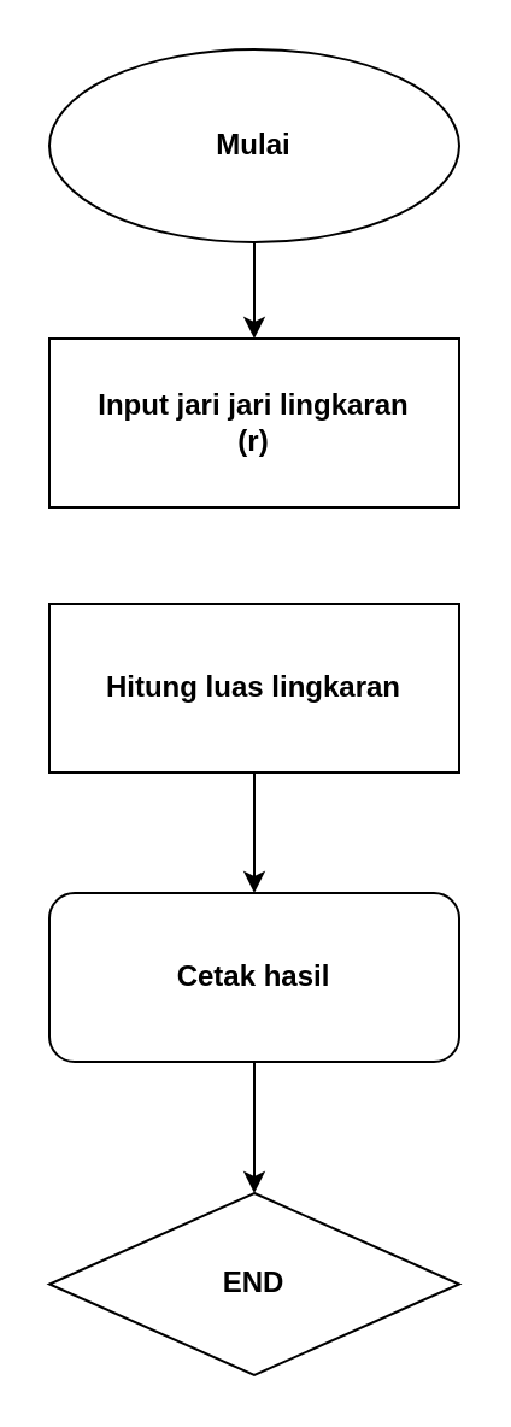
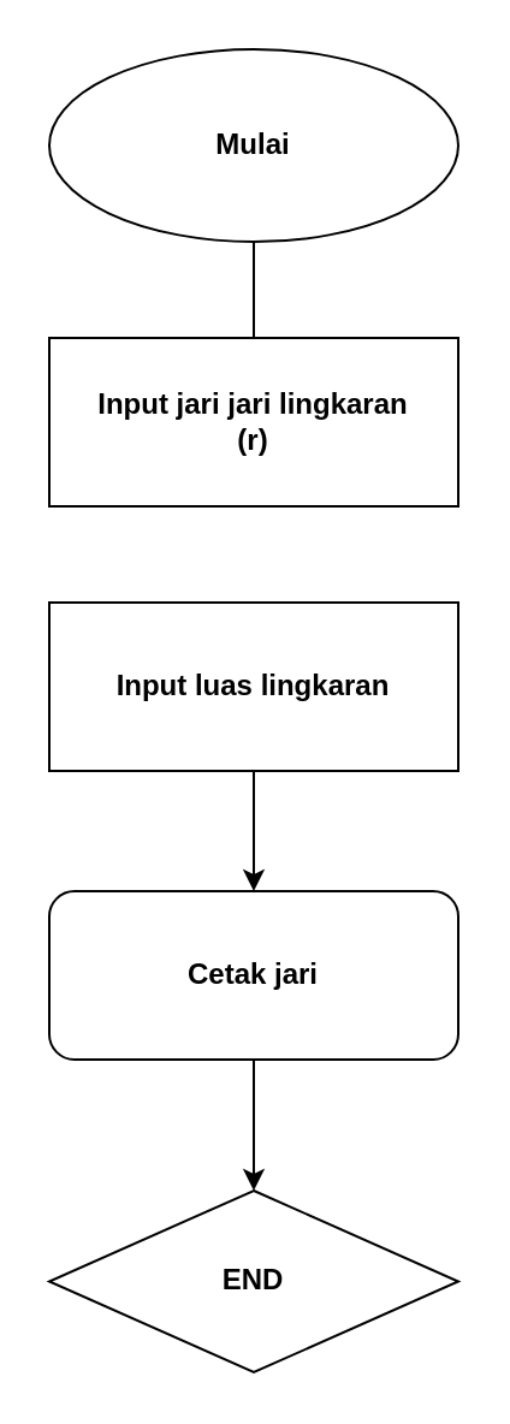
  <mxCell id="0" />
  <mxCell id="1" parent="0" />
  <mxCell id="2" value="&lt;b&gt;Mulai&lt;/b&gt;" style="ellipse;whiteSpace=wrap;html=1;" vertex="1" parent="1"><mxGeometry x="20" y="20" width="170" height="80" as="geometry" /></mxCell>
- <mxCell id="3" value="" style="endArrow=classic;html=1;rounded=0;exitX=0.5;exitY=1;exitDx=0;exitDy=0;entryX=0.5;entryY=0;entryDx=0;entryDy=0;" edge="1" parent="1" source="2" target="4"><mxGeometry width="50" height="50" relative="1" as="geometry"><mxPoint x="90" y="250" as="sourcePoint" /><mxPoint x="105" y="150" as="targetPoint" /></mxGeometry></mxCell>
+ <mxCell id="3" value="" style="endArrow=none;html=1;rounded=0;exitX=0.5;exitY=1;exitDx=0;exitDy=0;entryX=0.5;entryY=0;entryDx=0;entryDy=0;" edge="1" parent="1" source="2" target="4"><mxGeometry width="50" height="50" relative="1" as="geometry"><mxPoint x="90" y="250" as="sourcePoint" /><mxPoint x="105" y="150" as="targetPoint" /></mxGeometry></mxCell>
  <mxCell id="4" value="&lt;b&gt;Input jari jari lingkaran&lt;/b&gt;&lt;div&gt;&lt;b&gt;(r)&lt;/b&gt;&lt;/div&gt;" style="rounded=0;whiteSpace=wrap;html=1;" vertex="1" parent="1"><mxGeometry x="20" y="140" width="170" height="70" as="geometry" /></mxCell>
- <mxCell id="5" value="&lt;b&gt;Hitung luas lingkaran&lt;/b&gt;" style="rounded=0;whiteSpace=wrap;html=1;" vertex="1" parent="1"><mxGeometry x="20" y="250" width="170" height="70" as="geometry" /></mxCell>
+ <mxCell id="5" value="&lt;b&gt;Input luas lingkaran&lt;/b&gt;" style="rounded=0;whiteSpace=wrap;html=1;" vertex="1" parent="1"><mxGeometry x="20" y="250" width="170" height="70" as="geometry" /></mxCell>
  <mxCell id="6" value="" style="endArrow=classic;html=1;rounded=0;exitX=0.5;exitY=1;exitDx=0;exitDy=0;" edge="1" parent="1" source="5"><mxGeometry width="50" height="50" relative="1" as="geometry"><mxPoint x="90" y="250" as="sourcePoint" /><mxPoint x="105" y="370" as="targetPoint" /></mxGeometry></mxCell>
- <mxCell id="7" value="&lt;b&gt;Cetak hasil&lt;/b&gt;" style="rounded=1;whiteSpace=wrap;html=1;" vertex="1" parent="1"><mxGeometry x="20" y="370" width="170" height="70" as="geometry" /></mxCell>
+ <mxCell id="7" value="&lt;b&gt;Cetak jari&lt;/b&gt;" style="rounded=1;whiteSpace=wrap;html=1;" vertex="1" parent="1"><mxGeometry x="20" y="370" width="170" height="70" as="geometry" /></mxCell>
  <mxCell id="8" value="" style="endArrow=classic;html=1;rounded=0;exitX=0.5;exitY=1;exitDx=0;exitDy=0;" edge="1" parent="1" source="7" target="9"><mxGeometry width="50" height="50" relative="1" as="geometry"><mxPoint x="70" y="440" as="sourcePoint" /><mxPoint x="105" y="500" as="targetPoint" /></mxGeometry></mxCell>
  <mxCell id="9" value="&lt;b&gt;END&lt;/b&gt;" style="rhombus;whiteSpace=wrap;html=1;" vertex="1" parent="1"><mxGeometry x="20" y="494.5" width="170" height="75.5" as="geometry" /></mxCell>
